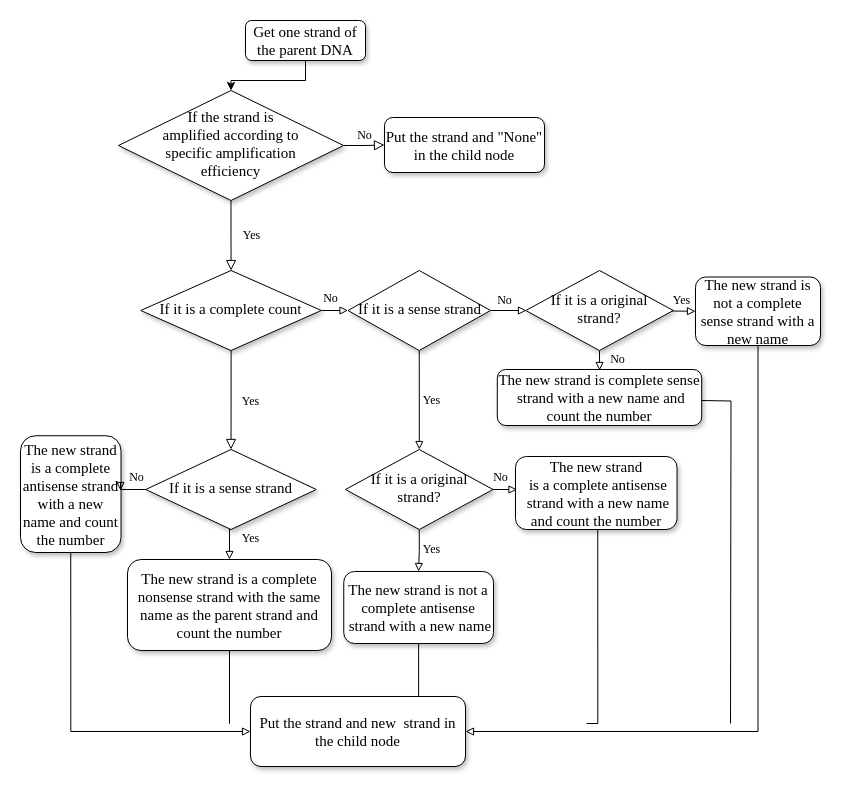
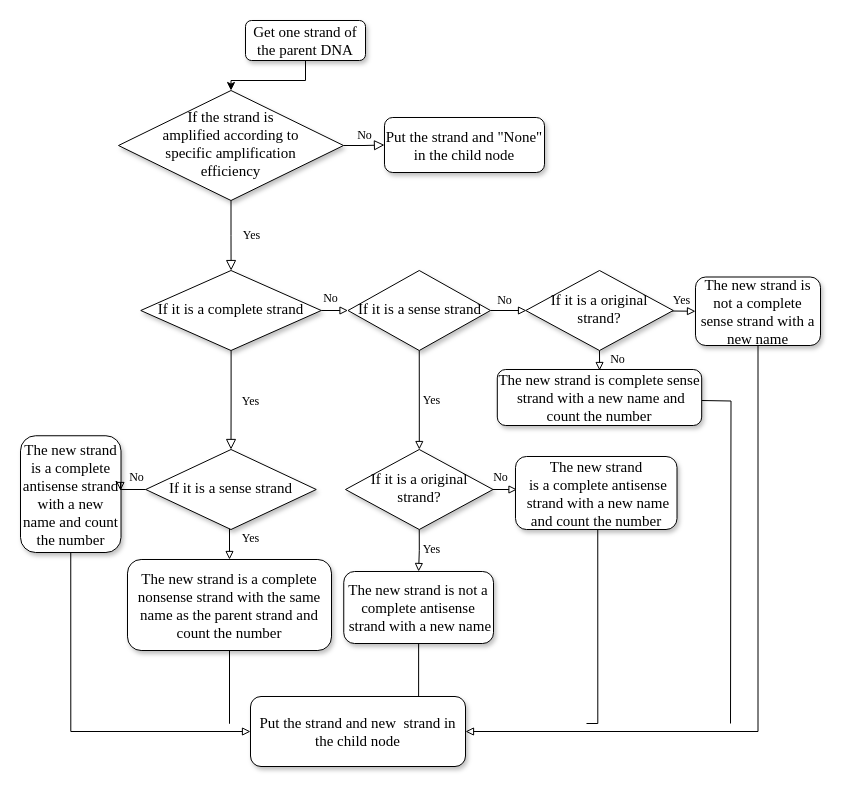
  <mxCell id="0" />
  <mxCell id="1" parent="0" />
  <mxCell id="2" style="edgeStyle=orthogonalEdgeStyle;rounded=0;orthogonalLoop=1;jettySize=auto;html=1;exitX=0.5;exitY=1;exitDx=0;exitDy=0;entryX=0.5;entryY=0;entryDx=0;entryDy=0;" parent="1" source="3" target="6" edge="1"><mxGeometry relative="1" as="geometry" /></mxCell>
  <mxCell id="3" value="&lt;font style=&quot;font-size: 15px;&quot; face=&quot;Times New Roman&quot;&gt;Get one strand of the parent DNA&lt;/font&gt;" style="rounded=1;whiteSpace=wrap;html=1;fontSize=12;glass=0;strokeWidth=1;shadow=1;" parent="1" vertex="1"><mxGeometry x="245" y="20" width="120" height="40" as="geometry" /></mxCell>
  <mxCell id="4" value="Yes" style="rounded=0;html=1;jettySize=auto;orthogonalLoop=1;fontSize=12;endArrow=block;endFill=0;endSize=8;strokeWidth=1;shadow=0;labelBackgroundColor=none;edgeStyle=orthogonalEdgeStyle;fontFamily=Times New Roman;" parent="1" source="6" target="10" edge="1"><mxGeometry y="20" relative="1" as="geometry"><mxPoint as="offset" /></mxGeometry></mxCell>
  <mxCell id="5" value="No" style="edgeStyle=orthogonalEdgeStyle;rounded=0;html=1;jettySize=auto;orthogonalLoop=1;fontSize=12;endArrow=block;endFill=0;endSize=8;strokeWidth=1;shadow=0;labelBackgroundColor=none;fontFamily=Times New Roman;" parent="1" source="6" target="7" edge="1"><mxGeometry y="10" relative="1" as="geometry"><mxPoint as="offset" /></mxGeometry></mxCell>
  <mxCell id="6" value="&lt;font style=&quot;font-size: 15px;&quot; face=&quot;Times New Roman&quot;&gt;If the strand is &lt;br&gt;amplified according to &lt;br&gt;specific amplification &lt;br&gt;efficiency&lt;/font&gt;" style="rhombus;whiteSpace=wrap;html=1;shadow=1;fontFamily=Helvetica;fontSize=12;align=center;strokeWidth=1;spacing=6;spacingTop=-4;" parent="1" vertex="1"><mxGeometry x="118" y="90" width="225" height="110" as="geometry" /></mxCell>
  <mxCell id="7" value="&lt;font style=&quot;font-size: 15px;&quot; face=&quot;Times New Roman&quot;&gt;&lt;font style=&quot;&quot;&gt;Put the&lt;/font&gt;&amp;nbsp;strand&amp;nbsp;&lt;font style=&quot;&quot;&gt;and &quot;None&quot; in the child node&lt;/font&gt;&lt;/font&gt;" style="rounded=1;whiteSpace=wrap;html=1;fontSize=12;glass=0;strokeWidth=1;shadow=1;" parent="1" vertex="1"><mxGeometry x="384" y="117" width="160" height="55" as="geometry" /></mxCell>
  <mxCell id="8" value="" style="rounded=0;html=1;jettySize=auto;orthogonalLoop=1;fontSize=11;endArrow=block;endFill=0;endSize=8;strokeWidth=1;shadow=0;labelBackgroundColor=none;edgeStyle=orthogonalEdgeStyle;entryX=0.5;entryY=0;entryDx=0;entryDy=0;" parent="1" source="10" target="39" edge="1"><mxGeometry x="0.333" y="20" relative="1" as="geometry"><mxPoint as="offset" /><mxPoint x="230" y="444" as="targetPoint" /></mxGeometry></mxCell>
  <mxCell id="9" style="edgeStyle=orthogonalEdgeStyle;rounded=0;orthogonalLoop=1;jettySize=auto;html=1;exitX=1;exitY=0.5;exitDx=0;exitDy=0;entryX=0;entryY=0.5;entryDx=0;entryDy=0;fontFamily=Times New Roman;fontSize=15;startArrow=none;startFill=0;endArrow=block;endFill=0;" parent="1" source="10" target="21" edge="1"><mxGeometry relative="1" as="geometry" /></mxCell>
- <mxCell id="10" value="&lt;font style=&quot;font-size: 15px;&quot; face=&quot;Times New Roman&quot;&gt;If it is a complete count&lt;/font&gt;" style="rhombus;whiteSpace=wrap;html=1;shadow=1;fontFamily=Helvetica;fontSize=12;align=center;strokeWidth=1;spacing=6;spacingTop=-4;" parent="1" vertex="1"><mxGeometry x="140.25" y="270" width="180.5" height="80" as="geometry" /></mxCell>
+ <mxCell id="10" value="&lt;font style=&quot;font-size: 15px;&quot; face=&quot;Times New Roman&quot;&gt;If it is a complete strand&lt;/font&gt;" style="rhombus;whiteSpace=wrap;html=1;shadow=1;fontFamily=Helvetica;fontSize=12;align=center;strokeWidth=1;spacing=6;spacingTop=-4;" parent="1" vertex="1"><mxGeometry x="140.25" y="270" width="180.5" height="80" as="geometry" /></mxCell>
  <mxCell id="11" value="Yes" style="text;html=1;align=center;verticalAlign=middle;resizable=0;points=[];autosize=1;strokeColor=none;fillColor=none;fontFamily=Times New Roman;" parent="1" vertex="1"><mxGeometry x="235" y="390.5" width="30" height="20" as="geometry" /></mxCell>
  <mxCell id="12" style="edgeStyle=orthogonalEdgeStyle;rounded=0;orthogonalLoop=1;jettySize=auto;html=1;exitX=0.5;exitY=1;exitDx=0;exitDy=0;entryX=0.5;entryY=0;entryDx=0;entryDy=0;endArrow=block;endFill=0;" parent="1" target="14" edge="1"><mxGeometry relative="1" as="geometry"><mxPoint x="230" y="524" as="sourcePoint" /></mxGeometry></mxCell>
  <mxCell id="13" style="edgeStyle=orthogonalEdgeStyle;rounded=0;orthogonalLoop=1;jettySize=auto;html=1;exitX=0.5;exitY=1;exitDx=0;exitDy=0;endArrow=none;endFill=0;" parent="1" edge="1"><mxGeometry relative="1" as="geometry"><mxPoint x="229" y="719" as="targetPoint" /><mxPoint x="229" y="649" as="sourcePoint" /><Array as="points"><mxPoint x="229" y="723" /></Array></mxGeometry></mxCell>
  <mxCell id="14" value="&lt;font style=&quot;font-size: 15px;&quot; face=&quot;Times New Roman&quot;&gt;The new strand is a complete nonsense&amp;nbsp;strand with the same name as the parent strand and count the number&lt;/font&gt;" style="rounded=1;whiteSpace=wrap;html=1;fontSize=12;glass=0;strokeWidth=1;shadow=1;" parent="1" vertex="1"><mxGeometry x="127" y="559" width="204" height="91" as="geometry" /></mxCell>
  <mxCell id="15" value="Yes" style="text;html=1;align=center;verticalAlign=middle;resizable=0;points=[];autosize=1;strokeColor=none;fillColor=none;fontFamily=Times New Roman;" parent="1" vertex="1"><mxGeometry x="235" y="528" width="30" height="20" as="geometry" /></mxCell>
  <mxCell id="16" style="edgeStyle=orthogonalEdgeStyle;rounded=0;orthogonalLoop=1;jettySize=auto;html=1;exitX=0.5;exitY=1;exitDx=0;exitDy=0;entryX=0;entryY=0.5;entryDx=0;entryDy=0;endArrow=block;endFill=0;" parent="1" source="17" target="37" edge="1"><mxGeometry relative="1" as="geometry" /></mxCell>
  <mxCell id="17" value="&lt;font style=&quot;font-size: 15px;&quot; face=&quot;Times New Roman&quot;&gt;The new strand is a complete anti&lt;/font&gt;&lt;font style=&quot;font-size: 15px;&quot; face=&quot;Times New Roman&quot;&gt;sense strand with a new name and count the number&lt;/font&gt;" style="rounded=1;whiteSpace=wrap;html=1;fontSize=12;glass=0;strokeWidth=1;shadow=1;" parent="1" vertex="1"><mxGeometry x="20" y="435.25" width="100.5" height="116.75" as="geometry" /></mxCell>
  <mxCell id="18" value="No" style="text;html=1;align=center;verticalAlign=middle;resizable=0;points=[];autosize=1;strokeColor=none;fillColor=none;fontFamily=Times New Roman;" parent="1" vertex="1"><mxGeometry x="120.5" y="467" width="30" height="20" as="geometry" /></mxCell>
  <mxCell id="19" style="edgeStyle=orthogonalEdgeStyle;rounded=0;orthogonalLoop=1;jettySize=auto;html=1;exitX=0.5;exitY=1;exitDx=0;exitDy=0;endArrow=block;endFill=0;" parent="1" source="21" target="26" edge="1"><mxGeometry relative="1" as="geometry" /></mxCell>
  <mxCell id="20" style="edgeStyle=orthogonalEdgeStyle;rounded=0;orthogonalLoop=1;jettySize=auto;html=1;exitX=1;exitY=0.5;exitDx=0;exitDy=0;entryX=0;entryY=0.5;entryDx=0;entryDy=0;endArrow=block;endFill=0;" parent="1" source="21" edge="1"><mxGeometry relative="1" as="geometry"><mxPoint x="526" y="310" as="targetPoint" /></mxGeometry></mxCell>
  <mxCell id="21" value="&lt;span style=&quot;font-family: &amp;quot;Times New Roman&amp;quot;; font-size: 15px;&quot;&gt;If it is a sense strand&lt;/span&gt;" style="rhombus;whiteSpace=wrap;html=1;shadow=1;fontFamily=Helvetica;fontSize=12;align=center;strokeWidth=1;spacing=6;spacingTop=-4;" parent="1" vertex="1"><mxGeometry x="347.5" y="270" width="142.5" height="80" as="geometry" /></mxCell>
  <mxCell id="22" style="edgeStyle=orthogonalEdgeStyle;rounded=0;orthogonalLoop=1;jettySize=auto;html=1;exitX=0.5;exitY=0.945;exitDx=0;exitDy=0;endArrow=none;endFill=0;exitPerimeter=0;" parent="1" source="23" edge="1"><mxGeometry relative="1" as="geometry"><mxPoint x="407" y="723" as="targetPoint" /><mxPoint x="418.75" y="636" as="sourcePoint" /><Array as="points"><mxPoint x="419" y="723" /></Array></mxGeometry></mxCell>
  <mxCell id="23" value="&lt;font style=&quot;font-size: 15px;&quot; face=&quot;Times New Roman&quot;&gt;The new strand&amp;nbsp;is not a complete&amp;nbsp;&lt;/font&gt;&lt;span style=&quot;font-family: &amp;quot;Times New Roman&amp;quot;; font-size: 15px;&quot;&gt;antisense&lt;/span&gt;&lt;font style=&quot;font-size: 15px;&quot; face=&quot;Times New Roman&quot;&gt;&lt;br&gt;&amp;nbsp;strand with a new name&lt;/font&gt;" style="rounded=1;whiteSpace=wrap;html=1;fontSize=12;glass=0;strokeWidth=1;shadow=1;" parent="1" vertex="1"><mxGeometry x="343.25" y="571" width="149.75" height="72" as="geometry" /></mxCell>
  <mxCell id="24" style="edgeStyle=orthogonalEdgeStyle;rounded=0;orthogonalLoop=1;jettySize=auto;html=1;exitX=0.5;exitY=1;exitDx=0;exitDy=0;entryX=0.5;entryY=0;entryDx=0;entryDy=0;endArrow=block;endFill=0;" parent="1" source="26" target="23" edge="1"><mxGeometry relative="1" as="geometry" /></mxCell>
  <mxCell id="25" style="edgeStyle=orthogonalEdgeStyle;rounded=0;orthogonalLoop=1;jettySize=auto;html=1;exitX=1;exitY=0.5;exitDx=0;exitDy=0;entryX=0;entryY=0.5;entryDx=0;entryDy=0;fontFamily=Times New Roman;fontSize=15;startArrow=none;startFill=0;endArrow=block;endFill=0;" parent="1" source="26" edge="1"><mxGeometry relative="1" as="geometry"><mxPoint x="516.5" y="489.25" as="targetPoint" /></mxGeometry></mxCell>
  <mxCell id="26" value="&lt;font style=&quot;font-size: 15px;&quot; face=&quot;Times New Roman&quot;&gt;If it is a original strand?&lt;/font&gt;" style="rhombus;whiteSpace=wrap;html=1;shadow=1;fontFamily=Helvetica;fontSize=12;align=center;strokeWidth=1;spacing=6;spacingTop=-4;" parent="1" vertex="1"><mxGeometry x="345" y="449" width="147.5" height="80" as="geometry" /></mxCell>
  <mxCell id="27" value="Yes" style="text;html=1;align=center;verticalAlign=middle;resizable=0;points=[];autosize=1;strokeColor=none;fillColor=none;fontFamily=Times New Roman;" parent="1" vertex="1"><mxGeometry x="415.5" y="390" width="30" height="20" as="geometry" /></mxCell>
  <mxCell id="28" style="edgeStyle=orthogonalEdgeStyle;rounded=0;orthogonalLoop=1;jettySize=auto;html=1;exitX=0.5;exitY=1;exitDx=0;exitDy=0;endArrow=none;endFill=0;" parent="1" edge="1"><mxGeometry relative="1" as="geometry"><mxPoint x="586" y="723" as="targetPoint" /><mxPoint x="597.25" y="526" as="sourcePoint" /><Array as="points"><mxPoint x="586" y="723" /></Array></mxGeometry></mxCell>
  <mxCell id="29" style="edgeStyle=orthogonalEdgeStyle;rounded=0;orthogonalLoop=1;jettySize=auto;html=1;exitX=1;exitY=0.5;exitDx=0;exitDy=0;entryX=0;entryY=0.5;entryDx=0;entryDy=0;endArrow=block;endFill=0;" parent="1" target="32" edge="1"><mxGeometry relative="1" as="geometry"><mxPoint x="646" y="310" as="sourcePoint" /></mxGeometry></mxCell>
  <mxCell id="30" value="No" style="text;html=1;align=center;verticalAlign=middle;resizable=0;points=[];autosize=1;strokeColor=none;fillColor=none;fontFamily=Times New Roman;" parent="1" vertex="1"><mxGeometry x="489" y="290" width="30" height="20" as="geometry" /></mxCell>
  <mxCell id="31" style="edgeStyle=orthogonalEdgeStyle;rounded=0;orthogonalLoop=1;jettySize=auto;html=1;exitX=0.5;exitY=1;exitDx=0;exitDy=0;entryX=1;entryY=0.5;entryDx=0;entryDy=0;endArrow=block;endFill=0;" parent="1" source="32" target="37" edge="1"><mxGeometry relative="1" as="geometry" /></mxCell>
  <mxCell id="32" value="&lt;font style=&quot;font-size: 15px;&quot; face=&quot;Times New Roman&quot;&gt;The new strand is not a complete sense strand with a new name&lt;/font&gt;" style="rounded=1;whiteSpace=wrap;html=1;fontSize=12;glass=0;strokeWidth=1;shadow=1;" parent="1" vertex="1"><mxGeometry x="695" y="276.5" width="125" height="68.5" as="geometry" /></mxCell>
  <mxCell id="33" value="Yes" style="text;html=1;align=center;verticalAlign=middle;resizable=0;points=[];autosize=1;strokeColor=none;fillColor=none;fontFamily=Times New Roman;" parent="1" vertex="1"><mxGeometry x="415.5" y="539" width="30" height="20" as="geometry" /></mxCell>
  <mxCell id="34" value="No" style="text;html=1;align=center;verticalAlign=middle;resizable=0;points=[];autosize=1;strokeColor=none;fillColor=none;fontFamily=Times New Roman;" parent="1" vertex="1"><mxGeometry x="485" y="467" width="30" height="20" as="geometry" /></mxCell>
  <mxCell id="35" value="Yes" style="text;html=1;align=center;verticalAlign=middle;resizable=0;points=[];autosize=1;strokeColor=none;fillColor=none;fontFamily=Times New Roman;" parent="1" vertex="1"><mxGeometry x="666" y="290" width="30" height="20" as="geometry" /></mxCell>
  <mxCell id="36" value="&lt;font style=&quot;font-size: 15px;&quot; face=&quot;Times New Roman&quot;&gt;The new strand&lt;br&gt;&amp;nbsp;is a complete anti&lt;/font&gt;&lt;span style=&quot;font-family: &amp;quot;Times New Roman&amp;quot;; font-size: 15px;&quot;&gt;sense&lt;/span&gt;&lt;font style=&quot;font-size: 15px;&quot; face=&quot;Times New Roman&quot;&gt;&lt;br&gt;&amp;nbsp;strand with a new name and count the number&lt;/font&gt;" style="rounded=1;whiteSpace=wrap;html=1;fontSize=12;glass=0;strokeWidth=1;shadow=1;" parent="1" vertex="1"><mxGeometry x="515" y="456" width="161.5" height="73" as="geometry" /></mxCell>
  <mxCell id="37" value="&lt;font style=&quot;font-size: 15px;&quot; face=&quot;Times New Roman&quot;&gt;Put the strand and new&amp;nbsp;&amp;nbsp;strand in the child node&lt;/font&gt;" style="rounded=1;whiteSpace=wrap;html=1;fontSize=12;glass=0;strokeWidth=1;shadow=1;" parent="1" vertex="1"><mxGeometry x="250" y="696" width="215" height="70" as="geometry" /></mxCell>
  <mxCell id="38" style="edgeStyle=orthogonalEdgeStyle;rounded=0;orthogonalLoop=1;jettySize=auto;html=1;exitX=0;exitY=0.5;exitDx=0;exitDy=0;entryX=0.995;entryY=0.469;entryDx=0;entryDy=0;entryPerimeter=0;endArrow=block;endFill=0;" edge="1" parent="1" source="39" target="17"><mxGeometry relative="1" as="geometry" /></mxCell>
  <mxCell id="39" value="&lt;font style=&quot;font-size: 15px;&quot; face=&quot;Times New Roman&quot;&gt;If it is a sense strand&lt;/font&gt;" style="rhombus;whiteSpace=wrap;html=1;shadow=1;fontFamily=Helvetica;fontSize=12;align=center;strokeWidth=1;spacing=6;spacingTop=-4;" parent="1" vertex="1"><mxGeometry x="145.25" y="449" width="170.5" height="80" as="geometry" /></mxCell>
  <mxCell id="40" style="edgeStyle=orthogonalEdgeStyle;rounded=0;orthogonalLoop=1;jettySize=auto;html=1;exitX=0.5;exitY=1;exitDx=0;exitDy=0;endArrow=block;endFill=0;" edge="1" parent="1" source="41"><mxGeometry relative="1" as="geometry"><mxPoint x="599.077" y="370" as="targetPoint" /></mxGeometry></mxCell>
  <mxCell id="41" value="&lt;font style=&quot;font-size: 15px;&quot; face=&quot;Times New Roman&quot;&gt;If it is a original strand?&lt;/font&gt;" style="rhombus;whiteSpace=wrap;html=1;shadow=1;fontFamily=Helvetica;fontSize=12;align=center;strokeWidth=1;spacing=6;spacingTop=-4;" parent="1" vertex="1"><mxGeometry x="525.25" y="270" width="147.5" height="80" as="geometry" /></mxCell>
  <mxCell id="42" value="&lt;font style=&quot;font-size: 12px;&quot;&gt;No&lt;/font&gt;" style="text;html=1;align=center;verticalAlign=middle;resizable=0;points=[];autosize=1;strokeColor=none;fillColor=none;fontSize=15;fontFamily=Times New Roman;" parent="1" vertex="1"><mxGeometry x="315" y="286" width="30" height="20" as="geometry" /></mxCell>
  <mxCell id="43" style="edgeStyle=orthogonalEdgeStyle;rounded=0;orthogonalLoop=1;jettySize=auto;html=1;exitX=1;exitY=0.5;exitDx=0;exitDy=0;endArrow=none;endFill=0;" edge="1" parent="1"><mxGeometry relative="1" as="geometry"><mxPoint x="730" y="723" as="targetPoint" /><mxPoint x="701.18" y="400" as="sourcePoint" /></mxGeometry></mxCell>
  <mxCell id="44" value="&lt;font style=&quot;font-size: 15px;&quot; face=&quot;Times New Roman&quot;&gt;The new strand is complete&amp;nbsp;&lt;/font&gt;&lt;span style=&quot;font-family: &amp;quot;Times New Roman&amp;quot;; font-size: 15px;&quot;&gt;sense&lt;/span&gt;&lt;font style=&quot;font-size: 15px;&quot; face=&quot;Times New Roman&quot;&gt;&lt;br&gt;&amp;nbsp;strand with a new name and count the number&lt;/font&gt;" style="rounded=1;whiteSpace=wrap;html=1;fontSize=12;glass=0;strokeWidth=1;shadow=1;" vertex="1" parent="1"><mxGeometry x="496.81" y="369" width="204.37" height="56" as="geometry" /></mxCell>
  <mxCell id="45" value="No" style="text;html=1;align=center;verticalAlign=middle;resizable=0;points=[];autosize=1;strokeColor=none;fillColor=none;fontFamily=Times New Roman;" vertex="1" parent="1"><mxGeometry x="602" y="349" width="30" height="20" as="geometry" /></mxCell>
